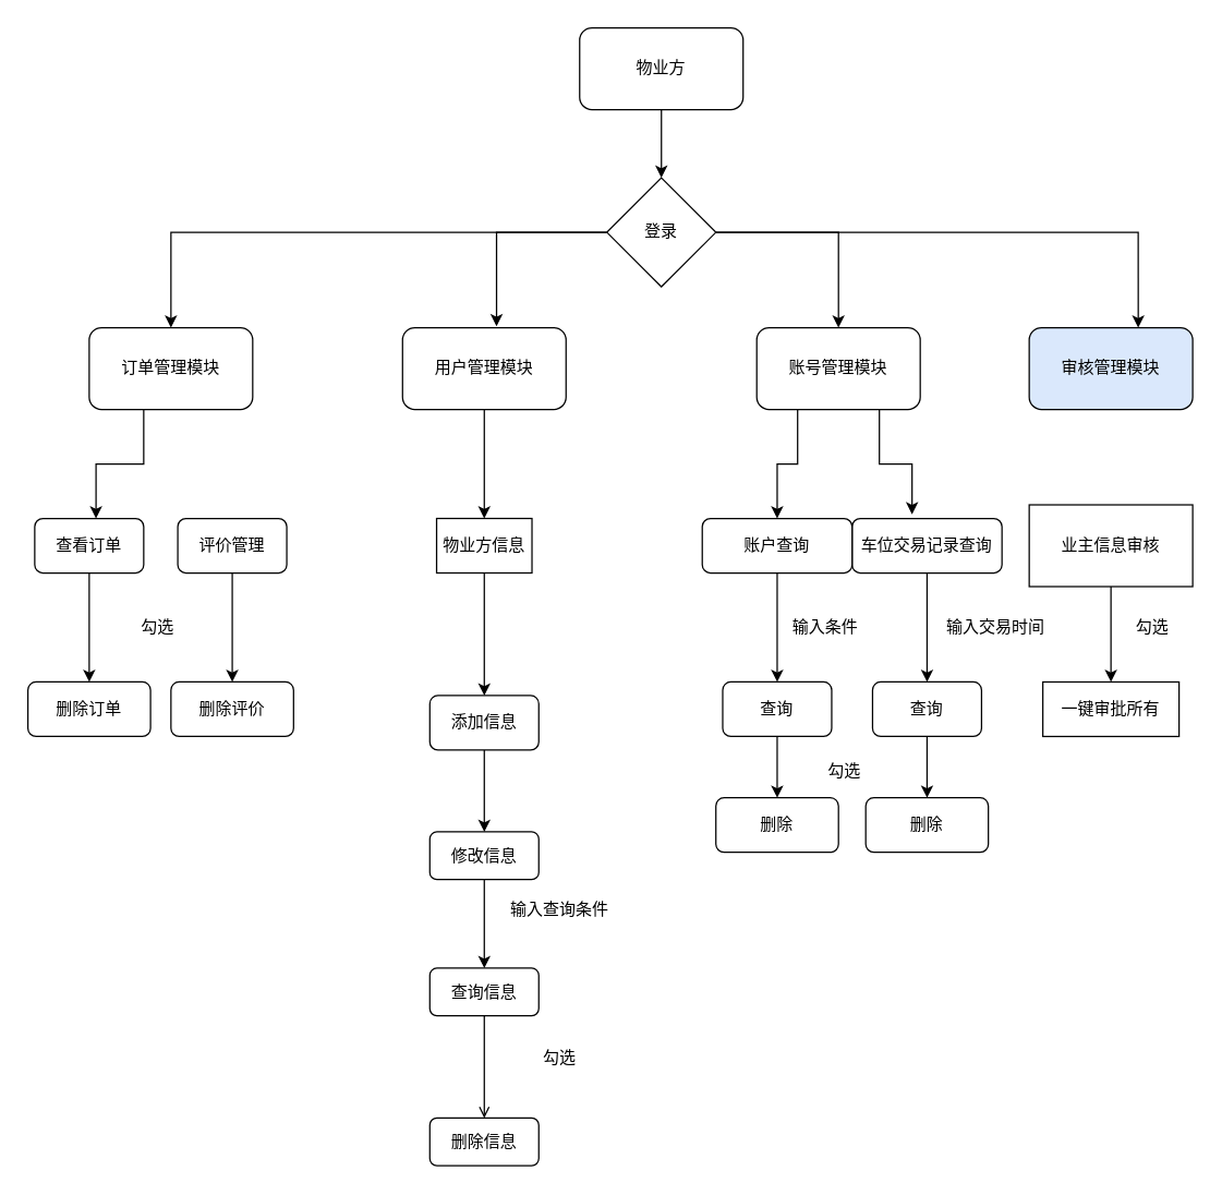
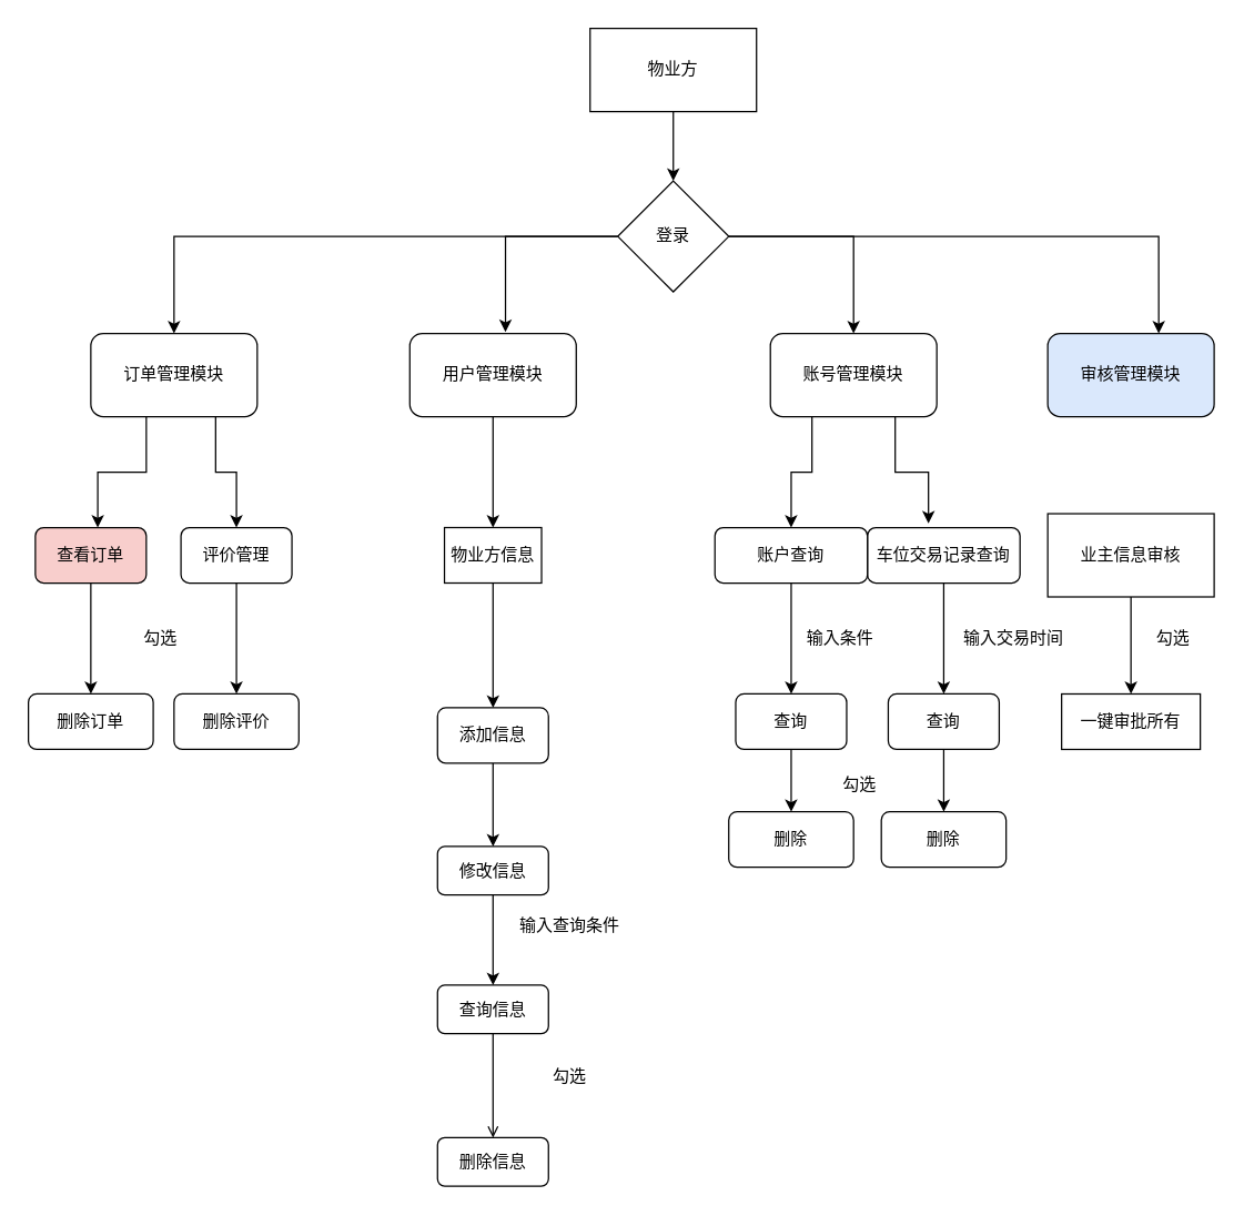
  <mxCell id="0" />
  <mxCell id="1" parent="0" />
  <mxCell id="2" value="" style="edgeStyle=orthogonalEdgeStyle;rounded=0;orthogonalLoop=1;jettySize=auto;html=1;" parent="1" source="3" target="8" edge="1"><mxGeometry relative="1" as="geometry" /></mxCell>
- <mxCell id="3" value="物业方" style="whiteSpace=wrap;html=1;rounded=1;" parent="1" vertex="1"><mxGeometry x="425" y="20" width="120" height="60" as="geometry" /></mxCell>
+ <mxCell id="3" value="物业方" style="rounded=0;whiteSpace=wrap;html=1;" parent="1" vertex="1"><mxGeometry x="425" y="20" width="120" height="60" as="geometry" /></mxCell>
  <mxCell id="4" style="edgeStyle=orthogonalEdgeStyle;rounded=0;orthogonalLoop=1;jettySize=auto;html=1;entryX=0.5;entryY=0;entryDx=0;entryDy=0;" parent="1" source="8" target="11" edge="1"><mxGeometry relative="1" as="geometry"><mxPoint x="125" y="230" as="targetPoint" /></mxGeometry></mxCell>
  <mxCell id="5" style="edgeStyle=orthogonalEdgeStyle;rounded=0;orthogonalLoop=1;jettySize=auto;html=1;entryX=0.667;entryY=0;entryDx=0;entryDy=0;entryPerimeter=0;" parent="1" source="8" target="17" edge="1"><mxGeometry relative="1" as="geometry" /></mxCell>
  <mxCell id="6" style="edgeStyle=orthogonalEdgeStyle;rounded=0;orthogonalLoop=1;jettySize=auto;html=1;entryX=0.575;entryY=-0.017;entryDx=0;entryDy=0;entryPerimeter=0;" parent="1" source="8" target="13" edge="1"><mxGeometry relative="1" as="geometry" /></mxCell>
  <mxCell id="7" style="edgeStyle=orthogonalEdgeStyle;rounded=0;orthogonalLoop=1;jettySize=auto;html=1;entryX=0.5;entryY=0;entryDx=0;entryDy=0;" parent="1" source="8" target="16" edge="1"><mxGeometry relative="1" as="geometry" /></mxCell>
  <mxCell id="8" value="登录" style="rhombus;whiteSpace=wrap;html=1;" parent="1" vertex="1"><mxGeometry x="445" y="130" width="80" height="80" as="geometry" /></mxCell>
  <mxCell id="9" value="" style="edgeStyle=orthogonalEdgeStyle;rounded=0;orthogonalLoop=1;jettySize=auto;html=1;" parent="1" source="11" target="19" edge="1"><mxGeometry relative="1" as="geometry"><Array as="points"><mxPoint x="105" y="340" /><mxPoint x="70" y="340" /></Array></mxGeometry></mxCell>
+ <mxCell id="10" style="edgeStyle=orthogonalEdgeStyle;rounded=0;orthogonalLoop=1;jettySize=auto;html=1;exitX=0.75;exitY=1;exitDx=0;exitDy=0;entryX=0.5;entryY=0;entryDx=0;entryDy=0;" parent="1" source="11" target="23" edge="1"><mxGeometry relative="1" as="geometry" /></mxCell>
  <mxCell id="11" value="&lt;span style=&quot;white-space: normal&quot;&gt;订单管理模块&lt;/span&gt;" style="rounded=1;whiteSpace=wrap;html=1;" parent="1" vertex="1"><mxGeometry x="65" y="240" width="120" height="60" as="geometry" /></mxCell>
  <mxCell id="12" value="" style="edgeStyle=orthogonalEdgeStyle;rounded=0;orthogonalLoop=1;jettySize=auto;html=1;" edge="1" parent="1" source="13" target="26"><mxGeometry relative="1" as="geometry" /></mxCell>
  <mxCell id="13" value="&lt;span style=&quot;white-space: normal&quot;&gt;用户管理模块&lt;/span&gt;" style="rounded=1;whiteSpace=wrap;html=1;" parent="1" vertex="1"><mxGeometry x="295" y="240" width="120" height="60" as="geometry" /></mxCell>
  <mxCell id="14" style="edgeStyle=orthogonalEdgeStyle;rounded=0;orthogonalLoop=1;jettySize=auto;html=1;exitX=0.25;exitY=1;exitDx=0;exitDy=0;entryX=0.5;entryY=0;entryDx=0;entryDy=0;" parent="1" source="16" target="32" edge="1"><mxGeometry relative="1" as="geometry" /></mxCell>
  <mxCell id="15" style="edgeStyle=orthogonalEdgeStyle;rounded=0;orthogonalLoop=1;jettySize=auto;html=1;exitX=0.75;exitY=1;exitDx=0;exitDy=0;entryX=0.4;entryY=-0.075;entryDx=0;entryDy=0;entryPerimeter=0;" parent="1" source="16" target="30" edge="1"><mxGeometry relative="1" as="geometry" /></mxCell>
  <mxCell id="16" value="&lt;span style=&quot;white-space: normal&quot;&gt;账号管理模块&lt;/span&gt;" style="rounded=1;whiteSpace=wrap;html=1;" parent="1" vertex="1"><mxGeometry x="555" y="240" width="120" height="60" as="geometry" /></mxCell>
  <mxCell id="17" value="&lt;span style=&quot;white-space: normal&quot;&gt;审核管理模块&lt;/span&gt;" style="rounded=1;whiteSpace=wrap;html=1;fillColor=#dae8fc;" parent="1" vertex="1"><mxGeometry x="755" y="240" width="120" height="60" as="geometry" /></mxCell>
  <mxCell id="18" value="" style="edgeStyle=orthogonalEdgeStyle;rounded=0;orthogonalLoop=1;jettySize=auto;html=1;" parent="1" source="19" target="21" edge="1"><mxGeometry relative="1" as="geometry" /></mxCell>
- <mxCell id="19" value="查看订单" style="rounded=1;whiteSpace=wrap;html=1;" parent="1" vertex="1"><mxGeometry y="380" width="80" height="40" as="geometry" x="25" /></mxCell>
+ <mxCell id="19" value="查看订单" style="rounded=1;whiteSpace=wrap;html=1;fillColor=#f8cecc;" parent="1" vertex="1"><mxGeometry y="380" width="80" height="40" as="geometry" x="25" /></mxCell>
  <mxCell id="20" value="勾选" style="text;html=1;align=center;verticalAlign=middle;resizable=0;points=[];autosize=1;" parent="1" vertex="1"><mxGeometry x="95" y="450" width="40" height="20" as="geometry" /></mxCell>
  <mxCell id="21" value="删除订单" style="rounded=1;whiteSpace=wrap;html=1;" parent="1" vertex="1"><mxGeometry x="20" y="500" width="90" height="40" as="geometry" /></mxCell>
  <mxCell id="22" value="" style="edgeStyle=orthogonalEdgeStyle;rounded=0;orthogonalLoop=1;jettySize=auto;html=1;" parent="1" source="23" target="24" edge="1"><mxGeometry relative="1" as="geometry" /></mxCell>
  <mxCell id="23" value="评价管理" style="rounded=1;whiteSpace=wrap;html=1;" parent="1" vertex="1"><mxGeometry x="130" y="380" width="80" height="40" as="geometry" /></mxCell>
  <mxCell id="24" value="删除评价" style="rounded=1;whiteSpace=wrap;html=1;" parent="1" vertex="1"><mxGeometry x="125" y="500" width="90" height="40" as="geometry" /></mxCell>
  <mxCell id="25" value="" style="edgeStyle=orthogonalEdgeStyle;rounded=0;orthogonalLoop=1;jettySize=auto;html=1;" parent="1" source="26" target="28" edge="1"><mxGeometry relative="1" as="geometry" /></mxCell>
  <mxCell id="26" value="物业方信息" style="rounded=0;whiteSpace=wrap;html=1;" parent="1" vertex="1"><mxGeometry x="320" y="380" width="70" height="40" as="geometry" /></mxCell>
  <mxCell id="27" value="" style="edgeStyle=orthogonalEdgeStyle;rounded=0;orthogonalLoop=1;jettySize=auto;html=1;" parent="1" source="28" target="47" edge="1"><mxGeometry relative="1" as="geometry" /></mxCell>
  <mxCell id="28" value="添加信息" style="rounded=1;whiteSpace=wrap;html=1;" parent="1" vertex="1"><mxGeometry x="315" y="510" width="80" height="40" as="geometry" /></mxCell>
  <mxCell id="29" value="" style="edgeStyle=orthogonalEdgeStyle;rounded=0;orthogonalLoop=1;jettySize=auto;html=1;" parent="1" source="30" target="36" edge="1"><mxGeometry relative="1" as="geometry" /></mxCell>
  <mxCell id="30" value="车位交易记录查询" style="rounded=1;whiteSpace=wrap;html=1;" parent="1" vertex="1"><mxGeometry x="625" y="380" width="110" height="40" as="geometry" /></mxCell>
  <mxCell id="31" value="" style="edgeStyle=orthogonalEdgeStyle;rounded=0;orthogonalLoop=1;jettySize=auto;html=1;" parent="1" source="32" target="34" edge="1"><mxGeometry relative="1" as="geometry" /></mxCell>
  <mxCell id="32" value="账户查询" style="rounded=1;whiteSpace=wrap;html=1;" parent="1" vertex="1"><mxGeometry x="515" y="380" width="110" height="40" as="geometry" /></mxCell>
  <mxCell id="33" value="" style="edgeStyle=orthogonalEdgeStyle;rounded=0;orthogonalLoop=1;jettySize=auto;html=1;" parent="1" source="34" target="37" edge="1"><mxGeometry relative="1" as="geometry" /></mxCell>
  <mxCell id="34" value="查询" style="rounded=1;whiteSpace=wrap;html=1;" parent="1" vertex="1"><mxGeometry x="530" y="500" width="80" height="40" as="geometry" /></mxCell>
  <mxCell id="35" value="" style="edgeStyle=orthogonalEdgeStyle;rounded=0;orthogonalLoop=1;jettySize=auto;html=1;" parent="1" source="36" target="38" edge="1"><mxGeometry relative="1" as="geometry" /></mxCell>
  <mxCell id="36" value="查询" style="rounded=1;whiteSpace=wrap;html=1;" parent="1" vertex="1"><mxGeometry x="640" y="500" width="80" height="40" as="geometry" /></mxCell>
  <mxCell id="37" value="删除" style="rounded=1;whiteSpace=wrap;html=1;" parent="1" vertex="1"><mxGeometry x="525" y="585" width="90" height="40" as="geometry" /></mxCell>
  <mxCell id="38" value="删除" style="rounded=1;whiteSpace=wrap;html=1;" parent="1" vertex="1"><mxGeometry x="635" y="585" width="90" height="40" as="geometry" /></mxCell>
  <mxCell id="39" value="勾选" style="text;html=1;align=center;verticalAlign=middle;resizable=0;points=[];autosize=1;" parent="1" vertex="1"><mxGeometry x="599" y="556" width="40" height="20" as="geometry" /></mxCell>
  <mxCell id="40" value="输入条件" style="text;html=1;align=center;verticalAlign=middle;resizable=0;points=[];autosize=1;" parent="1" vertex="1"><mxGeometry x="575" y="450" width="60" height="20" as="geometry" /></mxCell>
  <mxCell id="41" value="输入交易时间" style="text;html=1;align=center;verticalAlign=middle;resizable=0;points=[];autosize=1;" parent="1" vertex="1"><mxGeometry x="685" y="450" width="90" height="20" as="geometry" /></mxCell>
  <mxCell id="42" value="" style="edgeStyle=orthogonalEdgeStyle;rounded=0;orthogonalLoop=1;jettySize=auto;html=1;" parent="1" source="43" target="44" edge="1"><mxGeometry relative="1" as="geometry" /></mxCell>
  <mxCell id="43" value="业主信息审核" style="rounded=0;whiteSpace=wrap;html=1;" parent="1" vertex="1"><mxGeometry x="755" y="370" width="120" height="60" as="geometry" /></mxCell>
  <mxCell id="44" value="一键审批所有" style="rounded=0;whiteSpace=wrap;html=1;" parent="1" vertex="1"><mxGeometry x="765" y="500" width="100" height="40" as="geometry" /></mxCell>
  <mxCell id="45" value="勾选" style="text;html=1;align=center;verticalAlign=middle;resizable=0;points=[];autosize=1;" parent="1" vertex="1"><mxGeometry x="825" y="450" width="40" height="20" as="geometry" /></mxCell>
  <mxCell id="46" value="" style="edgeStyle=orthogonalEdgeStyle;rounded=0;orthogonalLoop=1;jettySize=auto;html=1;" parent="1" source="47" target="49" edge="1"><mxGeometry relative="1" as="geometry" /></mxCell>
  <mxCell id="47" value="修改信息" style="rounded=1;whiteSpace=wrap;html=1;" parent="1" vertex="1"><mxGeometry x="315" y="610" width="80" height="35" as="geometry" /></mxCell>
  <mxCell id="48" value="" style="edgeStyle=orthogonalEdgeStyle;rounded=0;orthogonalLoop=1;jettySize=auto;html=1;endArrow=open;" parent="1" source="49" target="50" edge="1"><mxGeometry relative="1" as="geometry" /></mxCell>
  <mxCell id="49" value="查询信息" style="rounded=1;whiteSpace=wrap;html=1;" parent="1" vertex="1"><mxGeometry x="315" y="710" width="80" height="35" as="geometry" /></mxCell>
  <mxCell id="50" value="删除信息" style="rounded=1;whiteSpace=wrap;html=1;" parent="1" vertex="1"><mxGeometry x="315" y="820" width="80" height="35" as="geometry" /></mxCell>
  <mxCell id="51" value="输入查询条件" style="text;html=1;align=center;verticalAlign=middle;resizable=0;points=[];autosize=1;" parent="1" vertex="1"><mxGeometry x="365" y="657" width="90" height="20" as="geometry" /></mxCell>
  <mxCell id="52" value="勾选" style="text;html=1;align=center;verticalAlign=middle;resizable=0;points=[];autosize=1;" parent="1" vertex="1"><mxGeometry x="390" y="766" width="40" height="20" as="geometry" /></mxCell>
